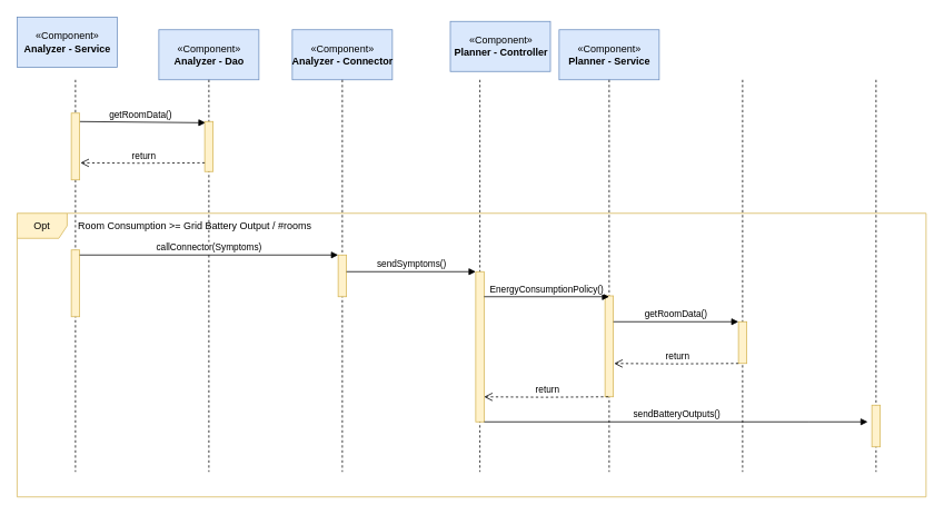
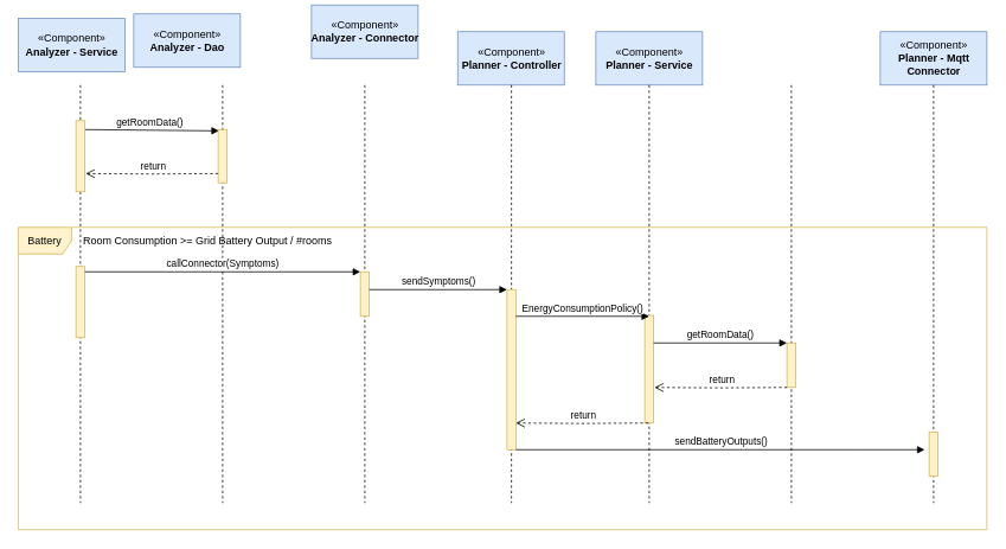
  <mxCell id="0" />
  <mxCell id="1" parent="0" />
  <mxCell id="2" value="«Component»&lt;br&gt;&lt;b&gt;Analyzer - Service&lt;/b&gt;" style="html=1;dropTarget=0;fillColor=#dae8fc;strokeColor=#6c8ebf;" vertex="1" parent="1"><mxGeometry x="20" y="20" width="120" height="60" as="geometry" /></mxCell>
- <mxCell id="3" value="«Component»&lt;br&gt;&lt;b&gt;Analyzer - Dao&lt;/b&gt;" style="html=1;dropTarget=0;fillColor=#dae8fc;strokeColor=#6c8ebf;" vertex="1" parent="1"><mxGeometry x="190" y="35" width="120" height="60" as="geometry" /></mxCell>
- <mxCell id="4" value="«Component»&lt;br&gt;&lt;b&gt;Analyzer - Connector&lt;/b&gt;" style="html=1;dropTarget=0;fillColor=#dae8fc;strokeColor=#6c8ebf;" vertex="1" parent="1"><mxGeometry x="350" y="35" width="120" height="60" as="geometry" /></mxCell>
- <mxCell id="5" value="«Component»&lt;br&gt;&lt;b&gt;Planner - Controller&lt;/b&gt;" style="html=1;dropTarget=0;fillColor=#dae8fc;strokeColor=#6c8ebf;" vertex="1" parent="1"><mxGeometry x="539.5" y="25" width="120" height="60" as="geometry" /></mxCell>
+ <mxCell id="3" value="«Component»&lt;br&gt;&lt;b&gt;Analyzer - Dao&lt;/b&gt;" style="html=1;dropTarget=0;fillColor=#dae8fc;strokeColor=#6c8ebf;" vertex="1" parent="1"><mxGeometry x="150" y="15" width="120" height="60" as="geometry" /></mxCell>
+ <mxCell id="4" value="«Component»&lt;br&gt;&lt;b&gt;Analyzer - Connector&lt;/b&gt;" style="html=1;dropTarget=0;fillColor=#dae8fc;strokeColor=#6c8ebf;" vertex="1" parent="1"><mxGeometry x="350" y="5" width="120" height="60" as="geometry" /></mxCell>
+ <mxCell id="5" value="«Component»&lt;br&gt;&lt;b&gt;Planner - Controller&lt;/b&gt;" style="html=1;dropTarget=0;fillColor=#dae8fc;strokeColor=#6c8ebf;" vertex="1" parent="1"><mxGeometry x="514.5" y="35" width="120" height="60" as="geometry" /></mxCell>
  <mxCell id="6" value="«Component»&lt;br&gt;&lt;b&gt;Planner - Service&lt;/b&gt;" style="html=1;dropTarget=0;fillColor=#dae8fc;strokeColor=#6c8ebf;" vertex="1" parent="1"><mxGeometry x="670" y="35" width="120" height="60" as="geometry" /></mxCell>
+ <mxCell id="7" value="«Component»&lt;br&gt;&lt;b&gt;Planner - Mqtt&lt;br&gt;Connector&lt;br&gt;&lt;/b&gt;" style="html=1;dropTarget=0;fillColor=#dae8fc;strokeColor=#6c8ebf;" vertex="1" parent="1"><mxGeometry x="990" y="35" width="120" height="60" as="geometry" /></mxCell>
  <mxCell id="8" value="" style="shape=umlLifeline;perimeter=lifelinePerimeter;whiteSpace=wrap;html=1;container=1;collapsible=0;recursiveResize=0;outlineConnect=0;size=0;" vertex="1" parent="1"><mxGeometry x="40" y="95" width="100" height="470" as="geometry" /></mxCell>
  <mxCell id="9" value="getRoomData()" style="html=1;verticalAlign=bottom;endArrow=block;rounded=0;entryX=0.1;entryY=0.025;entryDx=0;entryDy=0;entryPerimeter=0;" edge="1" parent="8" target="12"><mxGeometry width="80" relative="1" as="geometry"><mxPoint x="50" y="50" as="sourcePoint" /><mxPoint x="130" y="50" as="targetPoint" /><mxPoint as="offset" /></mxGeometry></mxCell>
  <mxCell id="10" value="" style="html=1;points=[];perimeter=orthogonalPerimeter;fillColor=#fff2cc;strokeColor=#d6b656;" vertex="1" parent="8"><mxGeometry x="45" y="40" width="10" height="80" as="geometry" /></mxCell>
  <mxCell id="11" value="" style="shape=umlLifeline;perimeter=lifelinePerimeter;whiteSpace=wrap;html=1;container=1;collapsible=0;recursiveResize=0;outlineConnect=0;size=0;" vertex="1" parent="1"><mxGeometry x="200" y="95" width="100" height="470" as="geometry" /></mxCell>
  <mxCell id="12" value="" style="html=1;points=[];perimeter=orthogonalPerimeter;fillColor=#fff2cc;strokeColor=#d6b656;" vertex="1" parent="11"><mxGeometry x="45" y="50" width="10" height="60" as="geometry" /></mxCell>
  <mxCell id="13" value="" style="shape=umlLifeline;perimeter=lifelinePerimeter;whiteSpace=wrap;html=1;container=1;collapsible=0;recursiveResize=0;outlineConnect=0;size=0;" vertex="1" parent="1"><mxGeometry x="360" y="95" width="100" height="470" as="geometry" /></mxCell>
  <mxCell id="14" value="" style="shape=umlLifeline;perimeter=lifelinePerimeter;whiteSpace=wrap;html=1;container=1;collapsible=0;recursiveResize=0;outlineConnect=0;size=0;" vertex="1" parent="1"><mxGeometry x="525" y="95" width="100" height="470" as="geometry" /></mxCell>
  <mxCell id="15" value="" style="shape=umlLifeline;perimeter=lifelinePerimeter;whiteSpace=wrap;html=1;container=1;collapsible=0;recursiveResize=0;outlineConnect=0;size=0;" vertex="1" parent="1"><mxGeometry x="680" y="95" width="100" height="470" as="geometry" /></mxCell>
  <mxCell id="16" value="" style="shape=umlLifeline;perimeter=lifelinePerimeter;whiteSpace=wrap;html=1;container=1;collapsible=0;recursiveResize=0;outlineConnect=0;size=0;" vertex="1" parent="1"><mxGeometry x="840" y="95" width="100" height="470" as="geometry" /></mxCell>
  <mxCell id="17" value="" style="shape=umlLifeline;perimeter=lifelinePerimeter;whiteSpace=wrap;html=1;container=1;collapsible=0;recursiveResize=0;outlineConnect=0;size=0;" vertex="1" parent="1"><mxGeometry x="1000" y="95" width="100" height="470" as="geometry" /></mxCell>
  <mxCell id="18" value="return" style="html=1;verticalAlign=bottom;endArrow=open;dashed=1;endSize=8;rounded=0;exitX=0;exitY=0.825;exitDx=0;exitDy=0;exitPerimeter=0;entryX=1.1;entryY=0.744;entryDx=0;entryDy=0;entryPerimeter=0;" edge="1" parent="1" source="12" target="10"><mxGeometry x="-0.006" relative="1" as="geometry"><mxPoint x="230" y="195" as="sourcePoint" /><mxPoint x="100" y="195" as="targetPoint" /><Array as="points"><mxPoint x="170" y="195" /></Array><mxPoint x="1" as="offset" /></mxGeometry></mxCell>
- <mxCell id="19" value="Opt" style="shape=umlFrame;whiteSpace=wrap;html=1;fillColor=#fff2cc;strokeColor=#d6b656;" vertex="1" parent="1"><mxGeometry x="20" y="255" width="1090" height="340" as="geometry" /></mxCell>
+ <mxCell id="19" value="Battery" style="shape=umlFrame;whiteSpace=wrap;html=1;fillColor=#fff2cc;strokeColor=#d6b656;" vertex="1" parent="1"><mxGeometry x="20" y="255" width="1090" height="340" as="geometry" /></mxCell>
  <mxCell id="20" value="Room Consumption &amp;gt;= Grid Battery Output / #rooms&amp;nbsp;" style="text;html=1;strokeColor=none;fillColor=none;align=center;verticalAlign=middle;whiteSpace=wrap;rounded=0;" vertex="1" parent="1"><mxGeometry x="90" y="255" width="290" height="30" as="geometry" /></mxCell>
  <mxCell id="21" value="" style="html=1;points=[];perimeter=orthogonalPerimeter;fillColor=#fff2cc;strokeColor=#d6b656;" vertex="1" parent="1"><mxGeometry x="85" y="299" width="10" height="80" as="geometry" /></mxCell>
  <mxCell id="22" value="callConnector(Symptoms)" style="html=1;verticalAlign=bottom;endArrow=block;rounded=0;" edge="1" parent="1" target="23"><mxGeometry x="0.003" width="80" relative="1" as="geometry"><mxPoint x="95" y="305" as="sourcePoint" /><mxPoint x="251" y="306.5" as="targetPoint" /><mxPoint as="offset" /></mxGeometry></mxCell>
  <mxCell id="23" value="" style="html=1;points=[];perimeter=orthogonalPerimeter;fillColor=#fff2cc;strokeColor=#d6b656;" vertex="1" parent="1"><mxGeometry x="405" y="305" width="10" height="50" as="geometry" /></mxCell>
  <mxCell id="24" value="" style="html=1;points=[];perimeter=orthogonalPerimeter;fillColor=#fff2cc;strokeColor=#d6b656;" vertex="1" parent="1"><mxGeometry x="570" y="325" width="10" height="180" as="geometry" /></mxCell>
  <mxCell id="25" value="sendSymptoms()" style="html=1;verticalAlign=bottom;endArrow=block;rounded=0;" edge="1" parent="1"><mxGeometry x="0.006" width="80" relative="1" as="geometry"><mxPoint x="415" y="325" as="sourcePoint" /><mxPoint x="570" y="325" as="targetPoint" /><mxPoint as="offset" /></mxGeometry></mxCell>
  <mxCell id="26" value="" style="html=1;points=[];perimeter=orthogonalPerimeter;fillColor=#fff2cc;strokeColor=#d6b656;" vertex="1" parent="1"><mxGeometry x="725" y="354" width="10" height="121" as="geometry" /></mxCell>
  <mxCell id="27" value="EnergyConsumptionPolicy()" style="html=1;verticalAlign=bottom;endArrow=block;rounded=0;" edge="1" parent="1"><mxGeometry x="0.006" width="80" relative="1" as="geometry"><mxPoint x="580" y="355" as="sourcePoint" /><mxPoint x="730" y="355" as="targetPoint" /><mxPoint as="offset" /></mxGeometry></mxCell>
  <mxCell id="28" value="" style="html=1;points=[];perimeter=orthogonalPerimeter;fillColor=#fff2cc;strokeColor=#d6b656;" vertex="1" parent="1"><mxGeometry x="885" y="385" width="10" height="50" as="geometry" /></mxCell>
  <mxCell id="29" value="getRoomData()" style="html=1;verticalAlign=bottom;endArrow=block;rounded=0;" edge="1" parent="1"><mxGeometry x="0.006" width="80" relative="1" as="geometry"><mxPoint x="735" y="385" as="sourcePoint" /><mxPoint x="885" y="385" as="targetPoint" /><mxPoint as="offset" /></mxGeometry></mxCell>
  <mxCell id="30" value="return" style="html=1;verticalAlign=bottom;endArrow=open;dashed=1;endSize=8;rounded=0;exitX=0;exitY=0.825;exitDx=0;exitDy=0;exitPerimeter=0;entryX=1.1;entryY=0.744;entryDx=0;entryDy=0;entryPerimeter=0;" edge="1" parent="1"><mxGeometry x="-0.006" relative="1" as="geometry"><mxPoint x="885" y="435" as="sourcePoint" /><mxPoint x="736" y="435.02" as="targetPoint" /><Array as="points"><mxPoint x="810" y="435.5" /></Array><mxPoint x="1" as="offset" /></mxGeometry></mxCell>
  <mxCell id="31" value="return" style="html=1;verticalAlign=bottom;endArrow=open;dashed=1;endSize=8;rounded=0;exitX=0;exitY=0.825;exitDx=0;exitDy=0;exitPerimeter=0;entryX=1.1;entryY=0.744;entryDx=0;entryDy=0;entryPerimeter=0;" edge="1" parent="1"><mxGeometry x="-0.006" relative="1" as="geometry"><mxPoint x="729" y="475" as="sourcePoint" /><mxPoint x="580" y="475.02" as="targetPoint" /><Array as="points"><mxPoint x="654" y="475.5" /></Array><mxPoint x="1" as="offset" /></mxGeometry></mxCell>
  <mxCell id="32" value="sendBatteryOutputs()" style="html=1;verticalAlign=bottom;endArrow=block;rounded=0;" edge="1" parent="1"><mxGeometry x="0.006" width="80" relative="1" as="geometry"><mxPoint x="580" y="505" as="sourcePoint" /><mxPoint x="1040" y="505" as="targetPoint" /><mxPoint as="offset" /><Array as="points"><mxPoint x="970" y="505" /></Array></mxGeometry></mxCell>
  <mxCell id="33" value="" style="html=1;points=[];perimeter=orthogonalPerimeter;fillColor=#fff2cc;strokeColor=#d6b656;" vertex="1" parent="1"><mxGeometry x="1045" y="485" width="10" height="50" as="geometry" /></mxCell>
